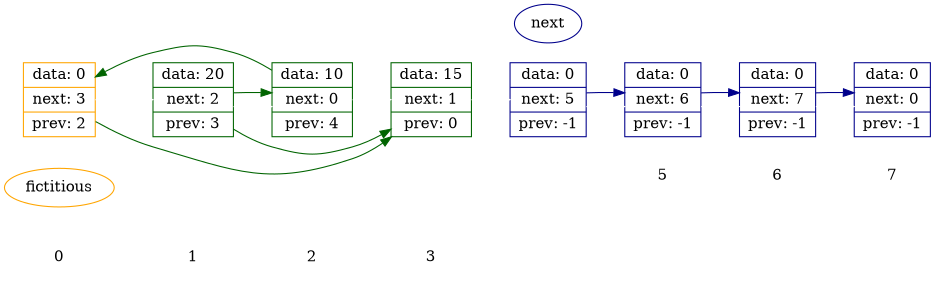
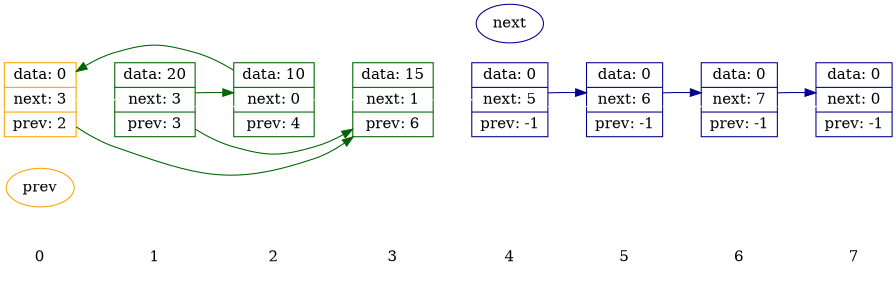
  digraph {
    rankdir=LR
    node [shape=plaintext]
    edge [color=white]
    0
    1
    2
    3
+   4
    5
    6
    7
-   fictitious [color=orange shape=""]
+   fictitious [color=orange label=prev shape=""]
    n10 [color=orange label=" data: 0 | next: 3 | prev: 2 " shape=record]
-   n11 [color=darkgreen label=" data: 20 | next: 2 | prev: 3 " shape=record]
+   n11 [color=darkgreen label=" data: 20 | next: 3 | prev: 3 " shape=record]
    n12 [color=darkgreen label=" data: 10 | next: 0 | prev: 4 " shape=record]
-   n13 [color=darkgreen label=" data: 15 | next: 1 | prev: 0 " shape=record]
+   n13 [color=darkgreen label=" data: 15 | next: 1 | prev: 6 " shape=record]
    n14 [color=darkblue label=next shape=""]
    n15 [color=darkblue label=" data: 0 | next: 5 | prev: -1 " shape=record]
    n16 [color=darkblue label=" data: 0 | next: 6 | prev: -1 " shape=record]
    n17 [color=darkblue label=" data: 0 | next: 7 | prev: -1 " shape=record]
    n18 [color=darkblue label=" data: 0 | next: 0 | prev: -1 " shape=record]
    subgraph sub_1 {
      0
      1
      2
      3
+     4
      5
      6
      7
    }
    subgraph sub_2 {
      rank=same
      0
      fictitious
      n10
    }
    subgraph sub_3 {
      rank=same
      1
      n11
    }
    subgraph sub_4 {
      rank=same
      2
      n12
    }
    subgraph sub_5 {
      rank=same
      3
      n13
    }
    subgraph sub_6 {
      rank=same
+     4
      n14
      n15
    }
    subgraph sub_7 {
      rank=same
      5
      n16
    }
    subgraph sub_8 {
      rank=same
      6
      n17
    }
    subgraph sub_9 {
      rank=same
      7
      n18
    }
    0 -> 1
    1 -> 2
    2 -> 3
+   3 -> 4
+   4 -> 5
    5 -> 6
    6 -> 7
    n10 -> n11 [weight=100]
    n10 -> n13 [color=darkgreen]
    n11 -> n12 [weight=100]
    n11 -> n12 [color=darkgreen]
    n11 -> n13 [color=darkgreen]
    n12 -> n10 [color=darkgreen]
    n12 -> n13 [weight=100]
    n13 -> n15 [weight=100]
    n15 -> n16 [weight=100]
    n15 -> n16 [color=darkblue]
    n16 -> n17 [weight=100]
    n16 -> n17 [color=darkblue]
    n17 -> n18 [weight=100]
    n17 -> n18 [color=darkblue]
  }
